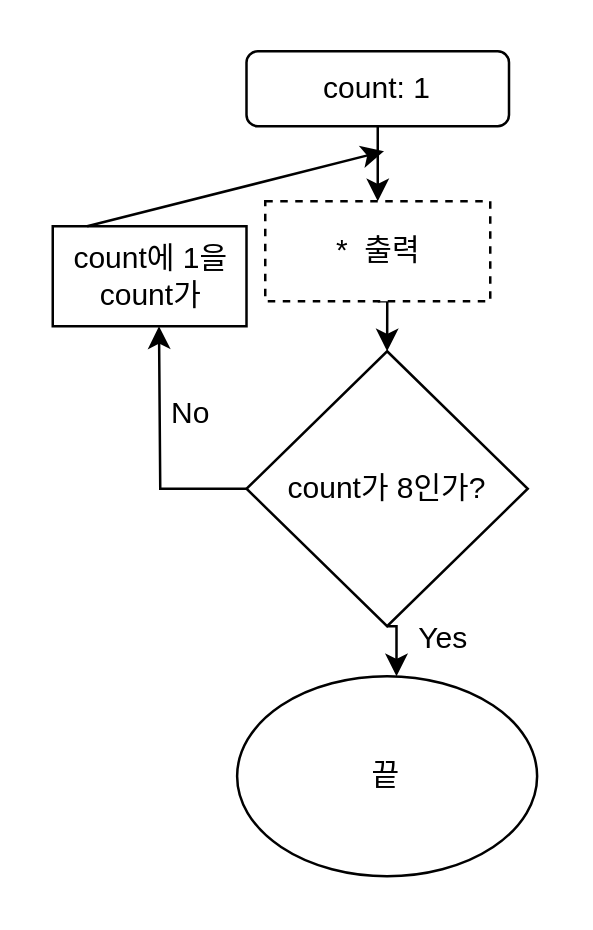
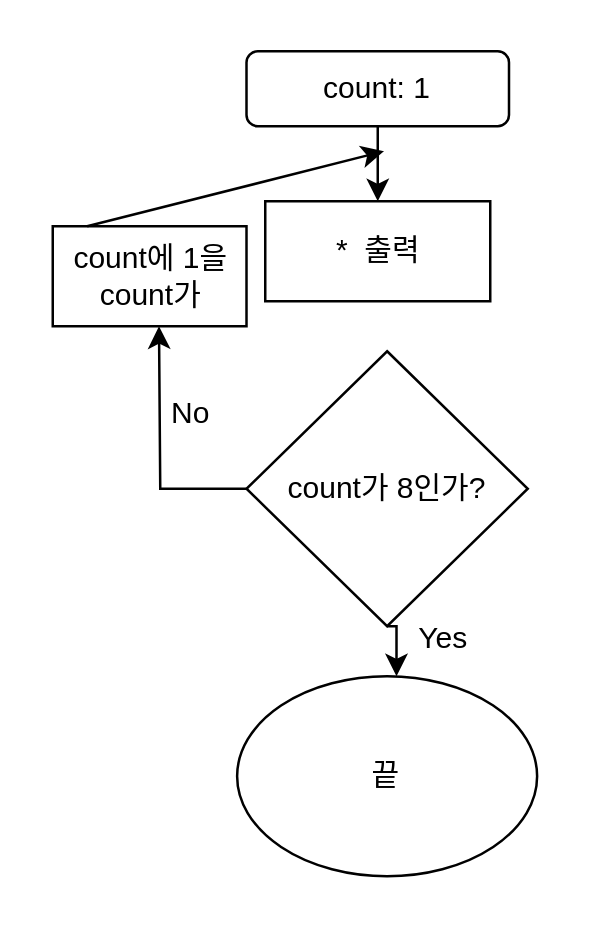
  <mxCell id="0" />
  <mxCell id="1" parent="0" />
  <mxCell id="2" style="edgeStyle=orthogonalEdgeStyle;rounded=0;orthogonalLoop=1;jettySize=auto;html=1;exitX=0.5;exitY=1;exitDx=0;exitDy=0;entryX=0.5;entryY=0;entryDx=0;entryDy=0;" edge="1" parent="1" source="3" target="5"><mxGeometry relative="1" as="geometry" /></mxCell>
  <mxCell id="3" value="count: 1" style="rounded=1;whiteSpace=wrap;html=1;fontSize=12;glass=0;strokeWidth=1;shadow=0;" parent="1" vertex="1"><mxGeometry x="98" y="20" width="105" height="30" as="geometry" /></mxCell>
- <mxCell id="4" style="edgeStyle=orthogonalEdgeStyle;rounded=0;orthogonalLoop=1;jettySize=auto;html=1;exitX=0.5;exitY=1;exitDx=0;exitDy=0;entryX=0.5;entryY=0;entryDx=0;entryDy=0;" edge="1" parent="1" source="5" target="8"><mxGeometry relative="1" as="geometry" /></mxCell>
- <mxCell id="5" value="*&amp;nbsp; 출력" style="rounded=0;whiteSpace=wrap;html=1;dashed=1;" vertex="1" parent="1"><mxGeometry x="105.5" y="80" width="90" height="40" as="geometry" /></mxCell>
+ <mxCell id="5" value="*&amp;nbsp; 출력" style="rounded=0;whiteSpace=wrap;html=1;" vertex="1" parent="1"><mxGeometry x="105.5" y="80" width="90" height="40" as="geometry" /></mxCell>
  <mxCell id="6" style="edgeStyle=orthogonalEdgeStyle;rounded=0;orthogonalLoop=1;jettySize=auto;html=1;exitX=0.5;exitY=1;exitDx=0;exitDy=0;" edge="1" parent="1" source="8"><mxGeometry relative="1" as="geometry"><mxPoint x="158" y="270" as="targetPoint" /></mxGeometry></mxCell>
  <mxCell id="7" style="edgeStyle=orthogonalEdgeStyle;rounded=0;orthogonalLoop=1;jettySize=auto;html=1;exitX=0;exitY=0.5;exitDx=0;exitDy=0;" edge="1" parent="1" source="8"><mxGeometry relative="1" as="geometry"><mxPoint x="63" y="130" as="targetPoint" /></mxGeometry></mxCell>
  <mxCell id="8" value="count가 8인가?" style="rhombus;whiteSpace=wrap;html=1;" vertex="1" parent="1"><mxGeometry x="98" y="140" width="112.5" height="110" as="geometry" /></mxCell>
  <mxCell id="9" value="끝" style="ellipse;whiteSpace=wrap;html=1;" vertex="1" parent="1"><mxGeometry x="94.25" y="270" width="120" height="80" as="geometry" /></mxCell>
  <mxCell id="10" value="Yes" style="text;html=1;strokeColor=none;fillColor=none;align=center;verticalAlign=middle;whiteSpace=wrap;rounded=0;" vertex="1" parent="1"><mxGeometry x="146.75" y="240" width="60" height="30" as="geometry" /></mxCell>
  <mxCell id="11" value="No" style="text;html=1;strokeColor=none;fillColor=none;align=center;verticalAlign=middle;whiteSpace=wrap;rounded=0;" vertex="1" parent="1"><mxGeometry x="45.5" y="150" width="60" height="30" as="geometry" /></mxCell>
  <mxCell id="12" value="count에 1을 count가" style="rounded=0;whiteSpace=wrap;html=1;" vertex="1" parent="1"><mxGeometry x="20.5" y="90" width="77.5" height="40" as="geometry" /></mxCell>
  <mxCell id="13" value="" style="endArrow=classic;html=1;rounded=0;" edge="1" parent="1"><mxGeometry width="50" height="50" relative="1" as="geometry"><mxPoint x="34.25" y="90" as="sourcePoint" /><mxPoint x="153" y="60" as="targetPoint" /></mxGeometry></mxCell>
